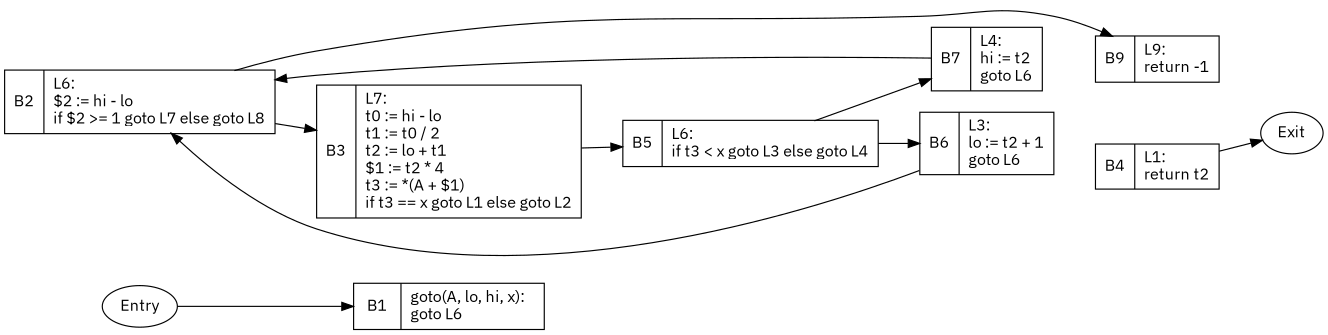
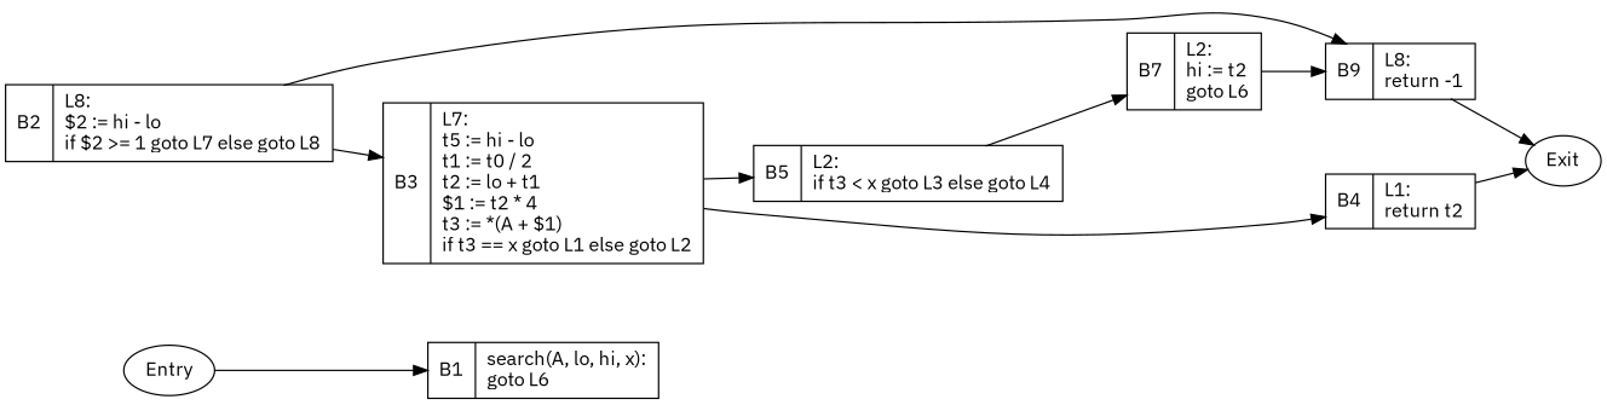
  digraph {
    fontname="IBM Plex Sans"
    rankdir=LR
    node [fontname="IBM Plex Sans" shape=record]
    edge [fontname="IBM Plex Sans"]
-   n1 [label="{B1|goto(A, lo, hi, x):\lgoto L6\l}"]
-   n2 [label="{B2|L6:\l$2 := hi - lo\lif $2 \>= 1 goto L7 else goto L8\l}"]
-   n3 [label="{B3|L7:\lt0 := hi - lo\lt1 := t0 / 2\lt2 := lo + t1\l$1 := t2 * 4\lt3 := *(A + $1)\lif t3 == x goto L1 else goto L2\l}"]
-   n4 [label="{B9|L9:\lreturn -1\l}"]
+   n1 [label="{B1|search(A, lo, hi, x):\lgoto L6\l}"]
+   n2 [label="{B2|L8:\l$2 := hi - lo\lif $2 \>= 1 goto L7 else goto L8\l}"]
+   n3 [label="{B3|L7:\lt5 := hi - lo\lt1 := t0 / 2\lt2 := lo + t1\l$1 := t2 * 4\lt3 := *(A + $1)\lif t3 == x goto L1 else goto L2\l}"]
+   n4 [label="{B9|L8:\lreturn -1\l}"]
    n5 [label="{B4|L1:\lreturn t2\l}"]
-   n6 [label="{B5|L6:\lif t3 \< x goto L3 else goto L4\l}"]
+   n6 [label="{B5|L2:\lif t3 \< x goto L3 else goto L4\l}"]
    Exit [shape=""]
-   n8 [label="{B6|L3:\llo := t2 + 1\lgoto L6\l}"]
-   n9 [label="{B7|L4:\lhi := t2\lgoto L6\l}"]
+   n9 [label="{B7|L2:\lhi := t2\lgoto L6\l}"]
    Entry [shape=""]
    n2 -> n3
    n2 -> n4
+   n3 -> n5
    n3 -> n6
+   n4 -> Exit
    n5 -> Exit
-   n6 -> n8
    n6 -> n9
-   n8 -> n2
-   n9 -> n2
+   n9 -> n4
    Entry -> n1
  }
